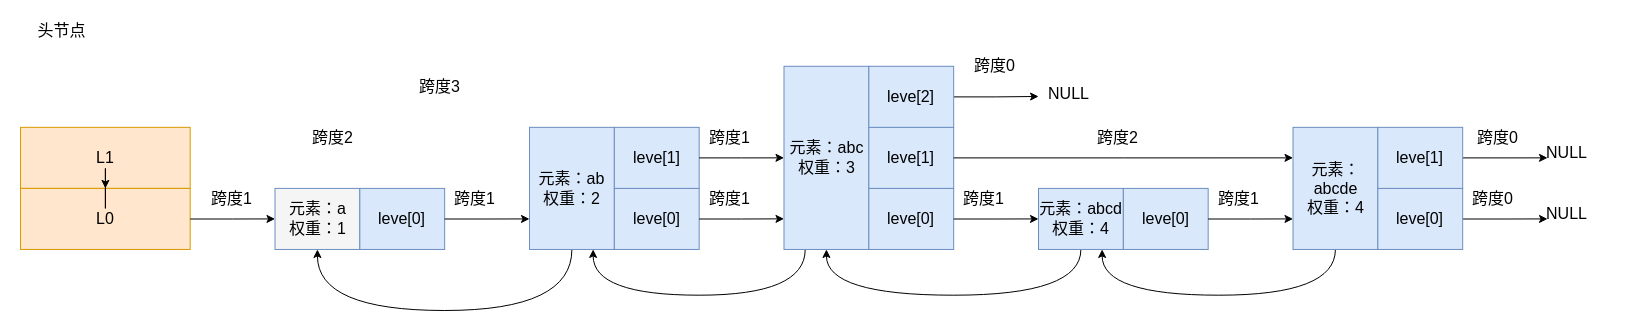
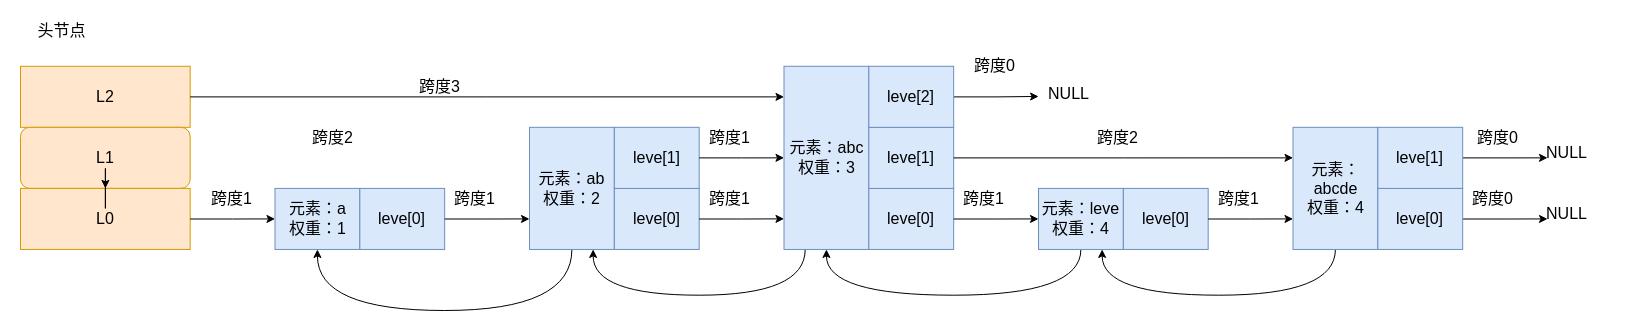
  <mxCell id="0" />
  <mxCell id="1" parent="0" />
  <mxCell id="2" value="" style="group" parent="1" vertex="1" connectable="0"><mxGeometry x="20" y="20" width="1590" height="290" as="geometry" /></mxCell>
- <mxCell id="4" value="L1" style="rounded=0;whiteSpace=wrap;html=1;fillColor=#ffe6cc;strokeColor=#d79b00;fontSize=16;" parent="2" vertex="1"><mxGeometry y="106.842" width="169.668" height="61.053" as="geometry" /></mxCell>
+ <mxCell id="3" value="L2" style="rounded=0;whiteSpace=wrap;html=1;fillColor=#ffe6cc;strokeColor=#d79b00;fontSize=16;" parent="2" vertex="1"><mxGeometry y="45.789" width="169.668" height="61.053" as="geometry" /></mxCell>
+ <mxCell id="4" value="L1" style="whiteSpace=wrap;html=1;fillColor=#ffe6cc;strokeColor=#d79b00;fontSize=16;rounded=1;" parent="2" vertex="1"><mxGeometry y="106.842" width="169.668" height="61.053" as="geometry" /></mxCell>
  <mxCell id="5" value="L0" style="rounded=0;whiteSpace=wrap;html=1;fillColor=#ffe6cc;strokeColor=#d79b00;fontSize=16;" parent="2" vertex="1"><mxGeometry y="167.895" width="169.668" height="61.053" as="geometry" /></mxCell>
- <mxCell id="6" value="元素：a&lt;br&gt;权重：1" style="rounded=0;whiteSpace=wrap;html=1;fillColor=#f5f5f5;strokeColor=#6c8ebf;fontSize=16;" parent="2" vertex="1"><mxGeometry x="254.501" y="167.895" width="84.834" height="61.053" as="geometry" /></mxCell>
+ <mxCell id="6" value="元素：a&lt;br&gt;权重：1" style="rounded=0;whiteSpace=wrap;html=1;fillColor=#dae8fc;strokeColor=#6c8ebf;fontSize=16;" parent="2" vertex="1"><mxGeometry x="254.501" y="167.895" width="84.834" height="61.053" as="geometry" /></mxCell>
  <mxCell id="7" style="edgeStyle=orthogonalEdgeStyle;rounded=0;orthogonalLoop=1;jettySize=auto;html=1;entryX=0;entryY=0.5;entryDx=0;entryDy=0;fontSize=16;" parent="2" source="5" target="6" edge="1"><mxGeometry as="geometry" /></mxCell>
  <mxCell id="8" value="leve[0]" style="rounded=0;whiteSpace=wrap;html=1;fillColor=#dae8fc;strokeColor=#6c8ebf;fontSize=16;" parent="2" vertex="1"><mxGeometry x="339.335" y="167.895" width="84.834" height="61.053" as="geometry" /></mxCell>
  <mxCell id="9" style="edgeStyle=orthogonalEdgeStyle;curved=1;rounded=0;orthogonalLoop=1;jettySize=auto;html=1;entryX=0.5;entryY=1;entryDx=0;entryDy=0;fontSize=16;" parent="2" source="10" target="6" edge="1"><mxGeometry as="geometry"><Array as="points"><mxPoint x="551.419" y="290" /><mxPoint x="296.918" y="290" /></Array></mxGeometry></mxCell>
  <mxCell id="10" value="元素：ab&lt;br&gt;权重：2" style="rounded=0;whiteSpace=wrap;html=1;fillColor=#dae8fc;strokeColor=#6c8ebf;fontSize=16;" parent="2" vertex="1"><mxGeometry x="509.003" y="106.842" width="84.834" height="122.105" as="geometry" /></mxCell>
  <mxCell id="11" style="edgeStyle=orthogonalEdgeStyle;rounded=0;orthogonalLoop=1;jettySize=auto;html=1;fontSize=16;" parent="2" source="4" target="5" edge="1"><mxGeometry as="geometry" /></mxCell>
  <mxCell id="12" style="edgeStyle=orthogonalEdgeStyle;rounded=0;orthogonalLoop=1;jettySize=auto;html=1;entryX=0;entryY=0.75;entryDx=0;entryDy=0;fontSize=16;" parent="2" source="8" target="10" edge="1"><mxGeometry as="geometry" /></mxCell>
  <mxCell id="13" value="&lt;span style=&quot;font-size: 16px;&quot;&gt;leve[0]&lt;/span&gt;" style="rounded=0;whiteSpace=wrap;html=1;fillColor=#dae8fc;strokeColor=#6c8ebf;fontSize=16;" parent="2" vertex="1"><mxGeometry x="593.836" y="167.895" width="84.834" height="61.053" as="geometry" /></mxCell>
  <mxCell id="14" value="&lt;span style=&quot;font-size: 16px;&quot;&gt;leve[1]&lt;/span&gt;" style="rounded=0;whiteSpace=wrap;html=1;fillColor=#dae8fc;strokeColor=#6c8ebf;fontSize=16;" parent="2" vertex="1"><mxGeometry x="593.836" y="106.842" width="84.834" height="61.053" as="geometry" /></mxCell>
  <mxCell id="15" style="edgeStyle=orthogonalEdgeStyle;rounded=0;orthogonalLoop=1;jettySize=auto;html=1;entryX=0.75;entryY=1;entryDx=0;entryDy=0;fontSize=16;curved=1;exitX=0.25;exitY=1;exitDx=0;exitDy=0;" parent="2" source="16" target="10" edge="1"><mxGeometry as="geometry"><Array as="points"><mxPoint x="784.712" y="274.737" /><mxPoint x="572.628" y="274.737" /></Array></mxGeometry></mxCell>
  <mxCell id="16" value="元素：abc&lt;br&gt;权重：3" style="rounded=0;whiteSpace=wrap;html=1;fillColor=#dae8fc;strokeColor=#6c8ebf;fontSize=16;" parent="2" vertex="1"><mxGeometry x="763.504" y="45.789" width="84.834" height="183.158" as="geometry" /></mxCell>
+ <mxCell id="17" style="edgeStyle=orthogonalEdgeStyle;rounded=0;orthogonalLoop=1;jettySize=auto;html=1;entryX=0;entryY=0.167;entryDx=0;entryDy=0;entryPerimeter=0;fontSize=16;" parent="2" source="3" target="16" edge="1"><mxGeometry as="geometry" /></mxCell>
  <mxCell id="18" style="edgeStyle=orthogonalEdgeStyle;rounded=0;orthogonalLoop=1;jettySize=auto;html=1;entryX=0;entryY=0.833;entryDx=0;entryDy=0;entryPerimeter=0;fontSize=16;" parent="2" source="13" target="16" edge="1"><mxGeometry as="geometry" /></mxCell>
  <mxCell id="19" style="edgeStyle=orthogonalEdgeStyle;rounded=0;orthogonalLoop=1;jettySize=auto;html=1;entryX=0;entryY=0.5;entryDx=0;entryDy=0;fontSize=16;" parent="2" source="14" target="16" edge="1"><mxGeometry as="geometry" /></mxCell>
  <mxCell id="20" value="&lt;span style=&quot;font-size: 16px;&quot;&gt;leve[0]&lt;/span&gt;" style="rounded=0;whiteSpace=wrap;html=1;fillColor=#dae8fc;strokeColor=#6c8ebf;fontSize=16;" parent="2" vertex="1"><mxGeometry x="848.338" y="167.895" width="84.834" height="61.053" as="geometry" /></mxCell>
  <mxCell id="21" value="&lt;span style=&quot;font-size: 16px;&quot;&gt;leve[1]&lt;/span&gt;" style="rounded=0;whiteSpace=wrap;html=1;fillColor=#dae8fc;strokeColor=#6c8ebf;fontSize=16;" parent="2" vertex="1"><mxGeometry x="848.338" y="106.842" width="84.834" height="61.053" as="geometry" /></mxCell>
  <mxCell id="22" style="edgeStyle=orthogonalEdgeStyle;rounded=0;orthogonalLoop=1;jettySize=auto;html=1;fontSize=16;" parent="2" source="23" edge="1"><mxGeometry as="geometry"><mxPoint x="1018.084" y="75.952" as="targetPoint" /></mxGeometry></mxCell>
  <mxCell id="23" value="&lt;span style=&quot;font-size: 16px;&quot;&gt;leve[2]&lt;/span&gt;" style="rounded=0;whiteSpace=wrap;html=1;fillColor=#dae8fc;strokeColor=#6c8ebf;fontSize=16;" parent="2" vertex="1"><mxGeometry x="848.338" y="45.789" width="84.834" height="61.053" as="geometry" /></mxCell>
  <mxCell id="24" style="edgeStyle=orthogonalEdgeStyle;curved=1;rounded=0;orthogonalLoop=1;jettySize=auto;html=1;entryX=0.5;entryY=1;entryDx=0;entryDy=0;fontSize=16;" parent="2" source="25" target="16" edge="1"><mxGeometry as="geometry"><Array as="points"><mxPoint x="1060.422" y="274.737" /><mxPoint x="805.921" y="274.737" /></Array></mxGeometry></mxCell>
- <mxCell id="25" value="元素：abcd&lt;br&gt;权重：4" style="rounded=0;whiteSpace=wrap;html=1;fillColor=#dae8fc;strokeColor=#6c8ebf;fontSize=16;" parent="2" vertex="1"><mxGeometry x="1018.005" y="167.895" width="84.834" height="61.053" as="geometry" /></mxCell>
+ <mxCell id="25" value="元素：leve&lt;br&gt;权重：4" style="rounded=0;whiteSpace=wrap;html=1;fillColor=#dae8fc;strokeColor=#6c8ebf;fontSize=16;" parent="2" vertex="1"><mxGeometry x="1018.005" y="167.895" width="84.834" height="61.053" as="geometry" /></mxCell>
  <mxCell id="26" style="edgeStyle=orthogonalEdgeStyle;rounded=0;orthogonalLoop=1;jettySize=auto;html=1;entryX=0;entryY=0.5;entryDx=0;entryDy=0;fontSize=16;" parent="2" source="20" target="25" edge="1"><mxGeometry as="geometry" /></mxCell>
  <mxCell id="27" value="&lt;span style=&quot;font-size: 16px;&quot;&gt;leve[0]&lt;/span&gt;" style="rounded=0;whiteSpace=wrap;html=1;fillColor=#dae8fc;strokeColor=#6c8ebf;fontSize=16;" parent="2" vertex="1"><mxGeometry x="1102.839" y="167.895" width="84.834" height="61.053" as="geometry" /></mxCell>
  <mxCell id="28" style="edgeStyle=orthogonalEdgeStyle;curved=1;rounded=0;orthogonalLoop=1;jettySize=auto;html=1;entryX=0.75;entryY=1;entryDx=0;entryDy=0;fontSize=16;" parent="2" source="29" target="25" edge="1"><mxGeometry as="geometry"><Array as="points"><mxPoint x="1314.923" y="274.737" /><mxPoint x="1081.63" y="274.737" /></Array></mxGeometry></mxCell>
  <mxCell id="29" value="元素：abcde&lt;br&gt;权重：4" style="rounded=0;whiteSpace=wrap;html=1;fillColor=#dae8fc;strokeColor=#6c8ebf;fontSize=16;" parent="2" vertex="1"><mxGeometry x="1272.506" y="106.842" width="84.834" height="122.105" as="geometry" /></mxCell>
  <mxCell id="30" style="edgeStyle=orthogonalEdgeStyle;rounded=0;orthogonalLoop=1;jettySize=auto;html=1;entryX=0;entryY=0.25;entryDx=0;entryDy=0;fontSize=16;" parent="2" source="21" target="29" edge="1"><mxGeometry as="geometry" /></mxCell>
  <mxCell id="31" style="edgeStyle=orthogonalEdgeStyle;rounded=0;orthogonalLoop=1;jettySize=auto;html=1;entryX=0;entryY=0.75;entryDx=0;entryDy=0;fontSize=16;" parent="2" source="27" target="29" edge="1"><mxGeometry as="geometry" /></mxCell>
  <mxCell id="32" style="edgeStyle=orthogonalEdgeStyle;rounded=0;orthogonalLoop=1;jettySize=auto;html=1;entryX=0;entryY=0.5;entryDx=0;entryDy=0;fontSize=16;" parent="2" source="33" edge="1"><mxGeometry as="geometry"><mxPoint x="1527.008" y="198.421" as="targetPoint" /></mxGeometry></mxCell>
  <mxCell id="33" value="&lt;span style=&quot;font-size: 16px;&quot;&gt;leve[0]&lt;/span&gt;" style="rounded=0;whiteSpace=wrap;html=1;fillColor=#dae8fc;strokeColor=#6c8ebf;fontSize=16;" parent="2" vertex="1"><mxGeometry x="1357.34" y="167.895" width="84.834" height="61.053" as="geometry" /></mxCell>
  <mxCell id="34" style="edgeStyle=orthogonalEdgeStyle;rounded=0;orthogonalLoop=1;jettySize=auto;html=1;fontSize=16;" parent="2" source="35" edge="1"><mxGeometry as="geometry"><mxPoint x="1527.008" y="137.368" as="targetPoint" /></mxGeometry></mxCell>
  <mxCell id="35" value="&lt;span style=&quot;font-size: 16px;&quot;&gt;leve[1]&lt;/span&gt;" style="rounded=0;whiteSpace=wrap;html=1;fillColor=#dae8fc;strokeColor=#6c8ebf;fontSize=16;" parent="2" vertex="1"><mxGeometry x="1357.34" y="106.842" width="84.834" height="61.053" as="geometry" /></mxCell>
  <mxCell id="36" value="头节点" style="text;html=1;align=center;verticalAlign=middle;resizable=0;points=[];autosize=1;fontSize=16;" parent="2" vertex="1"><mxGeometry x="10.604" width="60" height="20" as="geometry" /></mxCell>
  <mxCell id="37" value="NULL" style="text;html=1;align=center;verticalAlign=middle;resizable=0;points=[];autosize=1;fontSize=16;" parent="2" vertex="1"><mxGeometry x="1516.404" y="122.105" width="60" height="20" as="geometry" /></mxCell>
  <mxCell id="38" value="NULL" style="text;html=1;align=center;verticalAlign=middle;resizable=0;points=[];autosize=1;fontSize=16;" parent="2" vertex="1"><mxGeometry x="1516.404" y="183.158" width="60" height="20" as="geometry" /></mxCell>
  <mxCell id="39" value="NULL" style="text;html=1;align=center;verticalAlign=middle;resizable=0;points=[];autosize=1;fontSize=16;" parent="2" vertex="1"><mxGeometry x="1018.008" y="62.503" width="60" height="20" as="geometry" /></mxCell>
  <mxCell id="40" value="跨度1" style="text;html=1;align=center;verticalAlign=middle;resizable=0;points=[];autosize=1;fontSize=16;" parent="2" vertex="1"><mxGeometry x="424.173" y="167.896" width="60" height="20" as="geometry" /></mxCell>
  <mxCell id="41" value="跨度1" style="text;html=1;align=center;verticalAlign=middle;resizable=0;points=[];autosize=1;fontSize=16;" parent="2" vertex="1"><mxGeometry x="180.9" y="167.896" width="60" height="20" as="geometry" /></mxCell>
  <mxCell id="42" value="跨度2" style="text;html=1;align=center;verticalAlign=middle;resizable=0;points=[];autosize=1;fontSize=16;" parent="2" vertex="1"><mxGeometry x="282.12" y="106.844" width="60" height="20" as="geometry" /></mxCell>
  <mxCell id="43" value="跨度3" style="text;html=1;align=center;verticalAlign=middle;resizable=0;points=[];autosize=1;fontSize=16;" parent="2" vertex="1"><mxGeometry x="389.173" y="55.792" width="60" height="20" as="geometry" /></mxCell>
  <mxCell id="44" value="跨度0" style="text;html=1;align=center;verticalAlign=middle;resizable=0;points=[];autosize=1;fontSize=16;" parent="2" vertex="1"><mxGeometry x="944.414" y="34.883" width="60" height="20" as="geometry" /></mxCell>
  <mxCell id="45" value="跨度2" style="text;html=1;align=center;verticalAlign=middle;resizable=0;points=[];autosize=1;fontSize=16;" parent="2" vertex="1"><mxGeometry x="1067.149" y="106.844" width="60" height="20" as="geometry" /></mxCell>
  <mxCell id="46" value="跨度0" style="text;html=1;align=center;verticalAlign=middle;resizable=0;points=[];autosize=1;fontSize=16;" parent="2" vertex="1"><mxGeometry x="1447.397" y="106.844" width="60" height="20" as="geometry" /></mxCell>
  <mxCell id="47" value="跨度0" style="text;html=1;align=center;verticalAlign=middle;resizable=0;points=[];autosize=1;fontSize=16;" parent="2" vertex="1"><mxGeometry x="1442.172" y="167.896" width="60" height="20" as="geometry" /></mxCell>
  <mxCell id="48" value="跨度1" style="text;html=1;align=center;verticalAlign=middle;resizable=0;points=[];autosize=1;fontSize=16;" parent="2" vertex="1"><mxGeometry x="678.67" y="106.844" width="60" height="20" as="geometry" /></mxCell>
  <mxCell id="49" value="跨度1" style="text;html=1;align=center;verticalAlign=middle;resizable=0;points=[];autosize=1;fontSize=16;" parent="2" vertex="1"><mxGeometry x="678.67" y="167.896" width="60" height="20" as="geometry" /></mxCell>
  <mxCell id="50" value="跨度1" style="text;html=1;align=center;verticalAlign=middle;resizable=0;points=[];autosize=1;fontSize=16;" parent="2" vertex="1"><mxGeometry x="933.166" y="167.896" width="60" height="20" as="geometry" /></mxCell>
  <mxCell id="51" value="跨度1" style="text;html=1;align=center;verticalAlign=middle;resizable=0;points=[];autosize=1;fontSize=16;" parent="2" vertex="1"><mxGeometry x="1187.675" y="167.896" width="60" height="20" as="geometry" /></mxCell>
